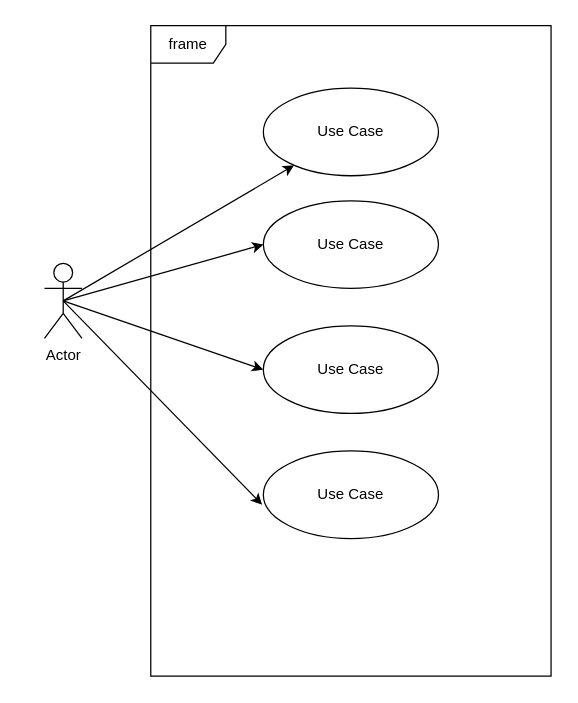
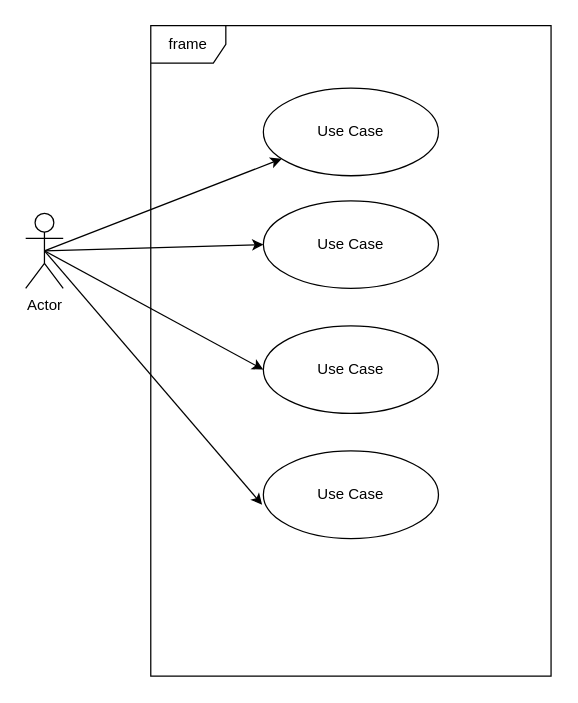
  <mxCell id="0" />
  <mxCell id="1" parent="0" />
  <mxCell id="2" style="rounded=0;orthogonalLoop=1;jettySize=auto;html=1;exitX=0.5;exitY=0.5;exitDx=0;exitDy=0;exitPerimeter=0;" edge="1" parent="1" source="5" target="7"><mxGeometry relative="1" as="geometry" /></mxCell>
  <mxCell id="3" style="rounded=0;orthogonalLoop=1;jettySize=auto;html=1;exitX=0.5;exitY=0.5;exitDx=0;exitDy=0;exitPerimeter=0;entryX=0;entryY=0.5;entryDx=0;entryDy=0;" edge="1" parent="1" source="5" target="8"><mxGeometry relative="1" as="geometry" /></mxCell>
  <mxCell id="4" style="rounded=0;orthogonalLoop=1;jettySize=auto;html=1;exitX=0.5;exitY=0.5;exitDx=0;exitDy=0;exitPerimeter=0;entryX=0;entryY=0.5;entryDx=0;entryDy=0;" edge="1" parent="1" source="5" target="9"><mxGeometry relative="1" as="geometry" /></mxCell>
- <mxCell id="5" value="Actor" style="shape=umlActor;verticalLabelPosition=bottom;verticalAlign=top;html=1;" vertex="1" parent="1"><mxGeometry x="35" y="210" width="30" height="60" as="geometry" /></mxCell>
+ <mxCell id="5" value="Actor" style="shape=umlActor;verticalLabelPosition=bottom;verticalAlign=top;html=1;" vertex="1" parent="1"><mxGeometry x="20" y="170" width="30" height="60" as="geometry" /></mxCell>
  <mxCell id="6" value="frame" style="shape=umlFrame;whiteSpace=wrap;html=1;pointerEvents=0;" vertex="1" parent="1"><mxGeometry x="120" y="20" width="320" height="520" as="geometry" /></mxCell>
  <mxCell id="7" value="Use Case" style="ellipse;whiteSpace=wrap;html=1;" vertex="1" parent="1"><mxGeometry x="210" y="70" width="140" height="70" as="geometry" /></mxCell>
  <mxCell id="8" value="Use Case" style="ellipse;whiteSpace=wrap;html=1;" vertex="1" parent="1"><mxGeometry x="210" y="160" width="140" height="70" as="geometry" /></mxCell>
  <mxCell id="9" value="Use Case" style="ellipse;whiteSpace=wrap;html=1;" vertex="1" parent="1"><mxGeometry x="210" y="260" width="140" height="70" as="geometry" /></mxCell>
  <mxCell id="10" value="Use Case" style="ellipse;whiteSpace=wrap;html=1;" vertex="1" parent="1"><mxGeometry x="210" y="360" width="140" height="70" as="geometry" /></mxCell>
  <mxCell id="11" style="rounded=0;orthogonalLoop=1;jettySize=auto;html=1;exitX=0.5;exitY=0.5;exitDx=0;exitDy=0;exitPerimeter=0;entryX=-0.007;entryY=0.614;entryDx=0;entryDy=0;entryPerimeter=0;" edge="1" parent="1" source="5" target="10"><mxGeometry relative="1" as="geometry" /></mxCell>
